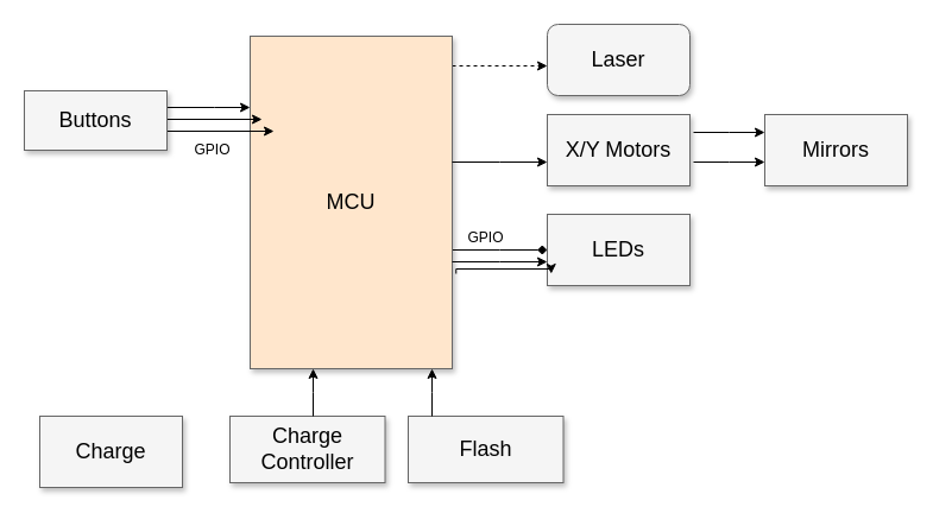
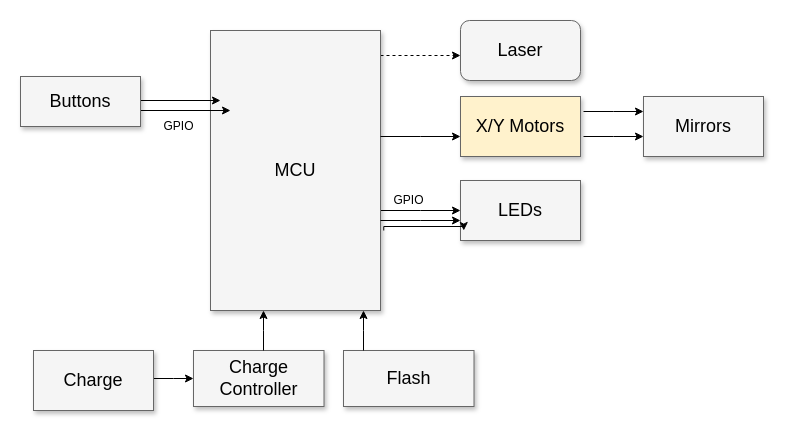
  <mxCell id="0" style=";html=1;" />
  <mxCell id="1" style=";html=1;" parent="0" />
  <mxCell id="2" style="edgeStyle=elbowEdgeStyle;rounded=0;html=1;startArrow=none;startFill=0;jettySize=auto;orthogonalLoop=1;fontSize=18;elbow=vertical;dashed=1;" parent="1" source="4" target="5" edge="1"><mxGeometry relative="1" as="geometry" /></mxCell>
- <mxCell id="3" style="edgeStyle=elbowEdgeStyle;rounded=0;html=1;startArrow=none;startFill=0;jettySize=auto;orthogonalLoop=1;fontSize=18;elbow=vertical;endArrow=diamond;" parent="1" source="4" target="7" edge="1"><mxGeometry relative="1" as="geometry" /></mxCell>
- <mxCell id="4" value="MCU" style="whiteSpace=wrap;html=1;shadow=1;fontSize=18;fillColor=#ffe6cc;strokeColor=#666666;" parent="1" vertex="1"><mxGeometry x="210" y="30" width="170" height="280" as="geometry" /></mxCell>
+ <mxCell id="3" style="edgeStyle=elbowEdgeStyle;rounded=0;html=1;startArrow=none;startFill=0;jettySize=auto;orthogonalLoop=1;fontSize=18;elbow=vertical;" parent="1" source="4" target="7" edge="1"><mxGeometry relative="1" as="geometry" /></mxCell>
+ <mxCell id="4" value="MCU" style="whiteSpace=wrap;html=1;shadow=1;fontSize=18;fillColor=#f5f5f5;strokeColor=#666666;" parent="1" vertex="1"><mxGeometry x="210" y="30" width="170" height="280" as="geometry" /></mxCell>
  <mxCell id="5" value="Laser" style="whiteSpace=wrap;html=1;shadow=1;fontSize=18;fillColor=#f5f5f5;strokeColor=#666666;rounded=1;" parent="1" vertex="1"><mxGeometry x="460" y="20" width="120" height="60" as="geometry" /></mxCell>
- <mxCell id="6" value="X/Y Motors" style="whiteSpace=wrap;html=1;shadow=1;fontSize=18;fillColor=#f5f5f5;strokeColor=#666666;" parent="1" vertex="1"><mxGeometry x="460" y="96" width="120" height="60" as="geometry" /></mxCell>
+ <mxCell id="6" value="X/Y Motors" style="whiteSpace=wrap;html=1;shadow=1;fontSize=18;fillColor=#fff2cc;strokeColor=#666666;" parent="1" vertex="1"><mxGeometry x="460" y="96" width="120" height="60" as="geometry" /></mxCell>
  <mxCell id="7" value="LEDs" style="whiteSpace=wrap;html=1;shadow=1;fontSize=18;fillColor=#f5f5f5;strokeColor=#666666;" parent="1" vertex="1"><mxGeometry x="460" y="180" width="120" height="60" as="geometry" /></mxCell>
- <mxCell id="8" style="edgeStyle=elbowEdgeStyle;rounded=0;html=1;startArrow=none;startFill=0;jettySize=auto;orthogonalLoop=1;fontSize=18;elbow=vertical;" parent="1" source="23" target="4" edge="1"><mxGeometry relative="1" as="geometry"><Array as="points"><mxPoint x="180" y="90" /></Array><mxPoint x="73" y="86" as="sourcePoint" /></mxGeometry></mxCell>
  <mxCell id="9" value="Charge Controller" style="whiteSpace=wrap;html=1;shadow=1;fontSize=18;fillColor=#f5f5f5;strokeColor=#666666;" parent="1" vertex="1"><mxGeometry x="193" y="350" width="130.5" height="56" as="geometry" /></mxCell>
+ <mxCell id="10" style="edgeStyle=elbowEdgeStyle;rounded=0;html=1;startArrow=none;startFill=0;jettySize=auto;orthogonalLoop=1;fontSize=18;elbow=vertical;" parent="1" source="11" target="9" edge="1"><mxGeometry relative="1" as="geometry" /></mxCell>
  <mxCell id="11" value="Charge" style="whiteSpace=wrap;html=1;shadow=1;fontSize=18;fillColor=#f5f5f5;strokeColor=#666666;" parent="1" vertex="1"><mxGeometry x="33" y="350" width="120" height="60" as="geometry" /></mxCell>
  <mxCell id="12" style="edgeStyle=elbowEdgeStyle;rounded=0;html=1;startArrow=none;startFill=0;jettySize=auto;orthogonalLoop=1;fontSize=18;" parent="1" edge="1"><mxGeometry relative="1" as="geometry"><mxPoint x="263" y="350" as="sourcePoint" /><mxPoint x="263" y="310" as="targetPoint" /><Array as="points"><mxPoint x="263" y="330" /><mxPoint x="263" y="330" /></Array></mxGeometry></mxCell>
  <mxCell id="13" value="GPIO&lt;br&gt;" style="text;html=1;align=center;verticalAlign=middle;resizable=0;points=[];autosize=1;strokeColor=none;fillColor=none;" parent="1" vertex="1"><mxGeometry x="153" y="116" width="50" height="20" as="geometry" /></mxCell>
  <mxCell id="14" value="Flash" style="whiteSpace=wrap;html=1;shadow=1;fontSize=18;fillColor=#f5f5f5;strokeColor=#666666;" parent="1" vertex="1"><mxGeometry x="343" y="350" width="130.5" height="56" as="geometry" /></mxCell>
  <mxCell id="15" style="edgeStyle=elbowEdgeStyle;rounded=0;html=1;startArrow=none;startFill=0;jettySize=auto;orthogonalLoop=1;fontSize=18;" parent="1" edge="1"><mxGeometry relative="1" as="geometry"><mxPoint x="363" y="350" as="sourcePoint" /><mxPoint x="363" y="310" as="targetPoint" /><Array as="points"><mxPoint x="363" y="330" /><mxPoint x="363" y="330" /></Array></mxGeometry></mxCell>
  <mxCell id="16" value="Mirrors" style="whiteSpace=wrap;html=1;shadow=1;fontSize=18;fillColor=#f5f5f5;strokeColor=#666666;" parent="1" vertex="1"><mxGeometry x="643" y="96" width="120" height="60" as="geometry" /></mxCell>
  <mxCell id="17" style="edgeStyle=elbowEdgeStyle;rounded=0;html=1;startArrow=none;startFill=0;jettySize=auto;orthogonalLoop=1;fontSize=18;elbow=vertical;" parent="1" edge="1"><mxGeometry relative="1" as="geometry"><mxPoint x="380" y="136" as="sourcePoint" /><mxPoint x="460" y="136" as="targetPoint" /></mxGeometry></mxCell>
  <mxCell id="18" style="edgeStyle=elbowEdgeStyle;rounded=0;html=1;startArrow=none;startFill=0;jettySize=auto;orthogonalLoop=1;fontSize=18;elbow=vertical;" parent="1" edge="1"><mxGeometry relative="1" as="geometry"><mxPoint x="583" y="111" as="sourcePoint" /><mxPoint x="643" y="111" as="targetPoint" /></mxGeometry></mxCell>
  <mxCell id="19" style="edgeStyle=elbowEdgeStyle;rounded=0;html=1;startArrow=none;startFill=0;jettySize=auto;orthogonalLoop=1;fontSize=18;elbow=vertical;" parent="1" edge="1"><mxGeometry relative="1" as="geometry"><mxPoint x="583" y="136" as="sourcePoint" /><mxPoint x="643" y="136" as="targetPoint" /></mxGeometry></mxCell>
  <mxCell id="20" value="GPIO" style="text;html=1;align=center;verticalAlign=middle;resizable=0;points=[];autosize=1;strokeColor=none;fillColor=none;" parent="1" vertex="1"><mxGeometry x="383.25" y="190" width="50" height="20" as="geometry" /></mxCell>
  <mxCell id="21" style="edgeStyle=elbowEdgeStyle;rounded=0;html=1;startArrow=none;startFill=0;jettySize=auto;orthogonalLoop=1;fontSize=18;elbow=vertical;" parent="1" edge="1"><mxGeometry relative="1" as="geometry"><Array as="points"><mxPoint x="190" y="100" /></Array><mxPoint x="83" y="96" as="sourcePoint" /><mxPoint x="220" y="100" as="targetPoint" /></mxGeometry></mxCell>
  <mxCell id="22" style="edgeStyle=elbowEdgeStyle;rounded=0;html=1;startArrow=none;startFill=0;jettySize=auto;orthogonalLoop=1;fontSize=18;elbow=vertical;" parent="1" edge="1"><mxGeometry relative="1" as="geometry"><Array as="points"><mxPoint x="200" y="110" /></Array><mxPoint x="93" y="106" as="sourcePoint" /><mxPoint x="230" y="110" as="targetPoint" /></mxGeometry></mxCell>
  <mxCell id="23" value="Buttons" style="whiteSpace=wrap;html=1;shadow=1;fontSize=18;fillColor=#f5f5f5;strokeColor=#666666;" parent="1" vertex="1"><mxGeometry x="20" y="76" width="120" height="50" as="geometry" /></mxCell>
  <mxCell id="24" style="edgeStyle=elbowEdgeStyle;rounded=0;html=1;startArrow=none;startFill=0;jettySize=auto;orthogonalLoop=1;fontSize=18;elbow=vertical;" parent="1" edge="1"><mxGeometry relative="1" as="geometry"><mxPoint x="380" y="220" as="sourcePoint" /><mxPoint x="460" y="220" as="targetPoint" /></mxGeometry></mxCell>
  <mxCell id="25" style="edgeStyle=elbowEdgeStyle;rounded=0;html=1;startArrow=none;startFill=0;jettySize=auto;orthogonalLoop=1;fontSize=18;elbow=vertical;" parent="1" edge="1"><mxGeometry relative="1" as="geometry"><mxPoint x="383.25" y="230" as="sourcePoint" /><mxPoint x="463.25" y="230" as="targetPoint" /><Array as="points"><mxPoint x="433" y="226" /></Array></mxGeometry></mxCell>
